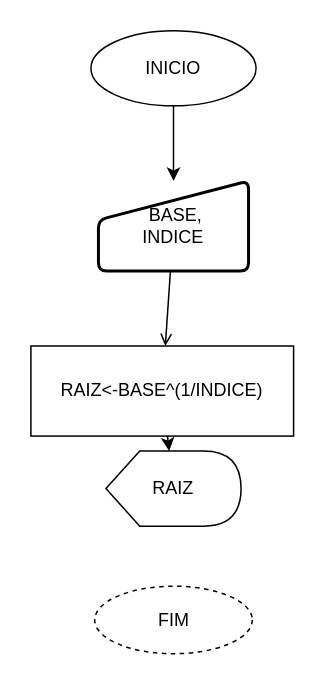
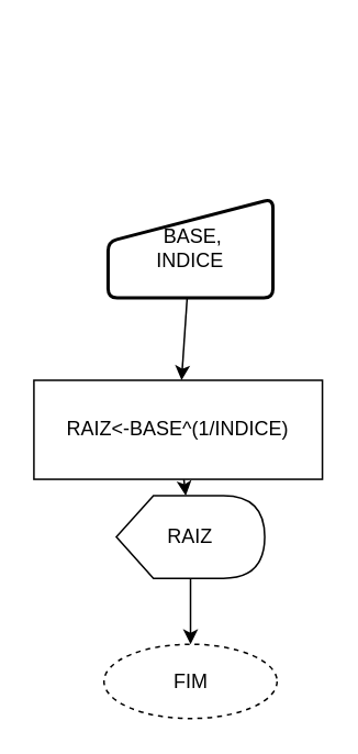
  <mxCell id="0" />
  <mxCell id="1" parent="0" />
- <mxCell id="2" value="" style="edgeStyle=orthogonalEdgeStyle;rounded=0;orthogonalLoop=1;jettySize=auto;html=1;" edge="1" parent="1" source="3" target="10"><mxGeometry relative="1" as="geometry" /></mxCell>
- <mxCell id="3" value="INICIO" style="ellipse;whiteSpace=wrap;html=1;" parent="1" vertex="1"><mxGeometry x="60" y="20" width="110" height="50" as="geometry" /></mxCell>
  <mxCell id="4" value="" style="edgeStyle=none;rounded=0;orthogonalLoop=1;jettySize=auto;html=1;" parent="1" source="5" target="7" edge="1"><mxGeometry relative="1" as="geometry" /></mxCell>
  <mxCell id="5" value="RAIZ&amp;lt;-BASE^(1/INDICE)" style="whiteSpace=wrap;html=1;" parent="1" vertex="1"><mxGeometry x="20" y="230" width="175" height="60" as="geometry" /></mxCell>
+ <mxCell id="6" value="" style="edgeStyle=none;rounded=0;orthogonalLoop=1;jettySize=auto;html=1;" parent="1" source="7" target="8" edge="1"><mxGeometry relative="1" as="geometry" /></mxCell>
  <mxCell id="7" value="RAIZ" style="shape=display;whiteSpace=wrap;html=1;" parent="1" vertex="1"><mxGeometry x="70" y="300" width="90" height="50" as="geometry" /></mxCell>
  <mxCell id="8" value="FIM" style="ellipse;whiteSpace=wrap;html=1;dashed=1;" parent="1" vertex="1"><mxGeometry x="62.5" y="390" width="105" height="45" as="geometry" /></mxCell>
- <mxCell id="9" value="" style="rounded=0;orthogonalLoop=1;jettySize=auto;html=1;endArrow=open;" edge="1" parent="1" source="10" target="5"><mxGeometry relative="1" as="geometry" /></mxCell>
+ <mxCell id="9" value="" style="rounded=0;orthogonalLoop=1;jettySize=auto;html=1;" edge="1" parent="1" source="10" target="5"><mxGeometry relative="1" as="geometry" /></mxCell>
  <mxCell id="10" value="&lt;span&gt;&amp;nbsp;BASE,&lt;/span&gt;&lt;br&gt;&lt;span&gt;INDICE&lt;/span&gt;" style="html=1;strokeWidth=2;shape=manualInput;whiteSpace=wrap;rounded=1;size=26;arcSize=11;" vertex="1" parent="1"><mxGeometry x="65" y="120" width="100" height="60" as="geometry" /></mxCell>
